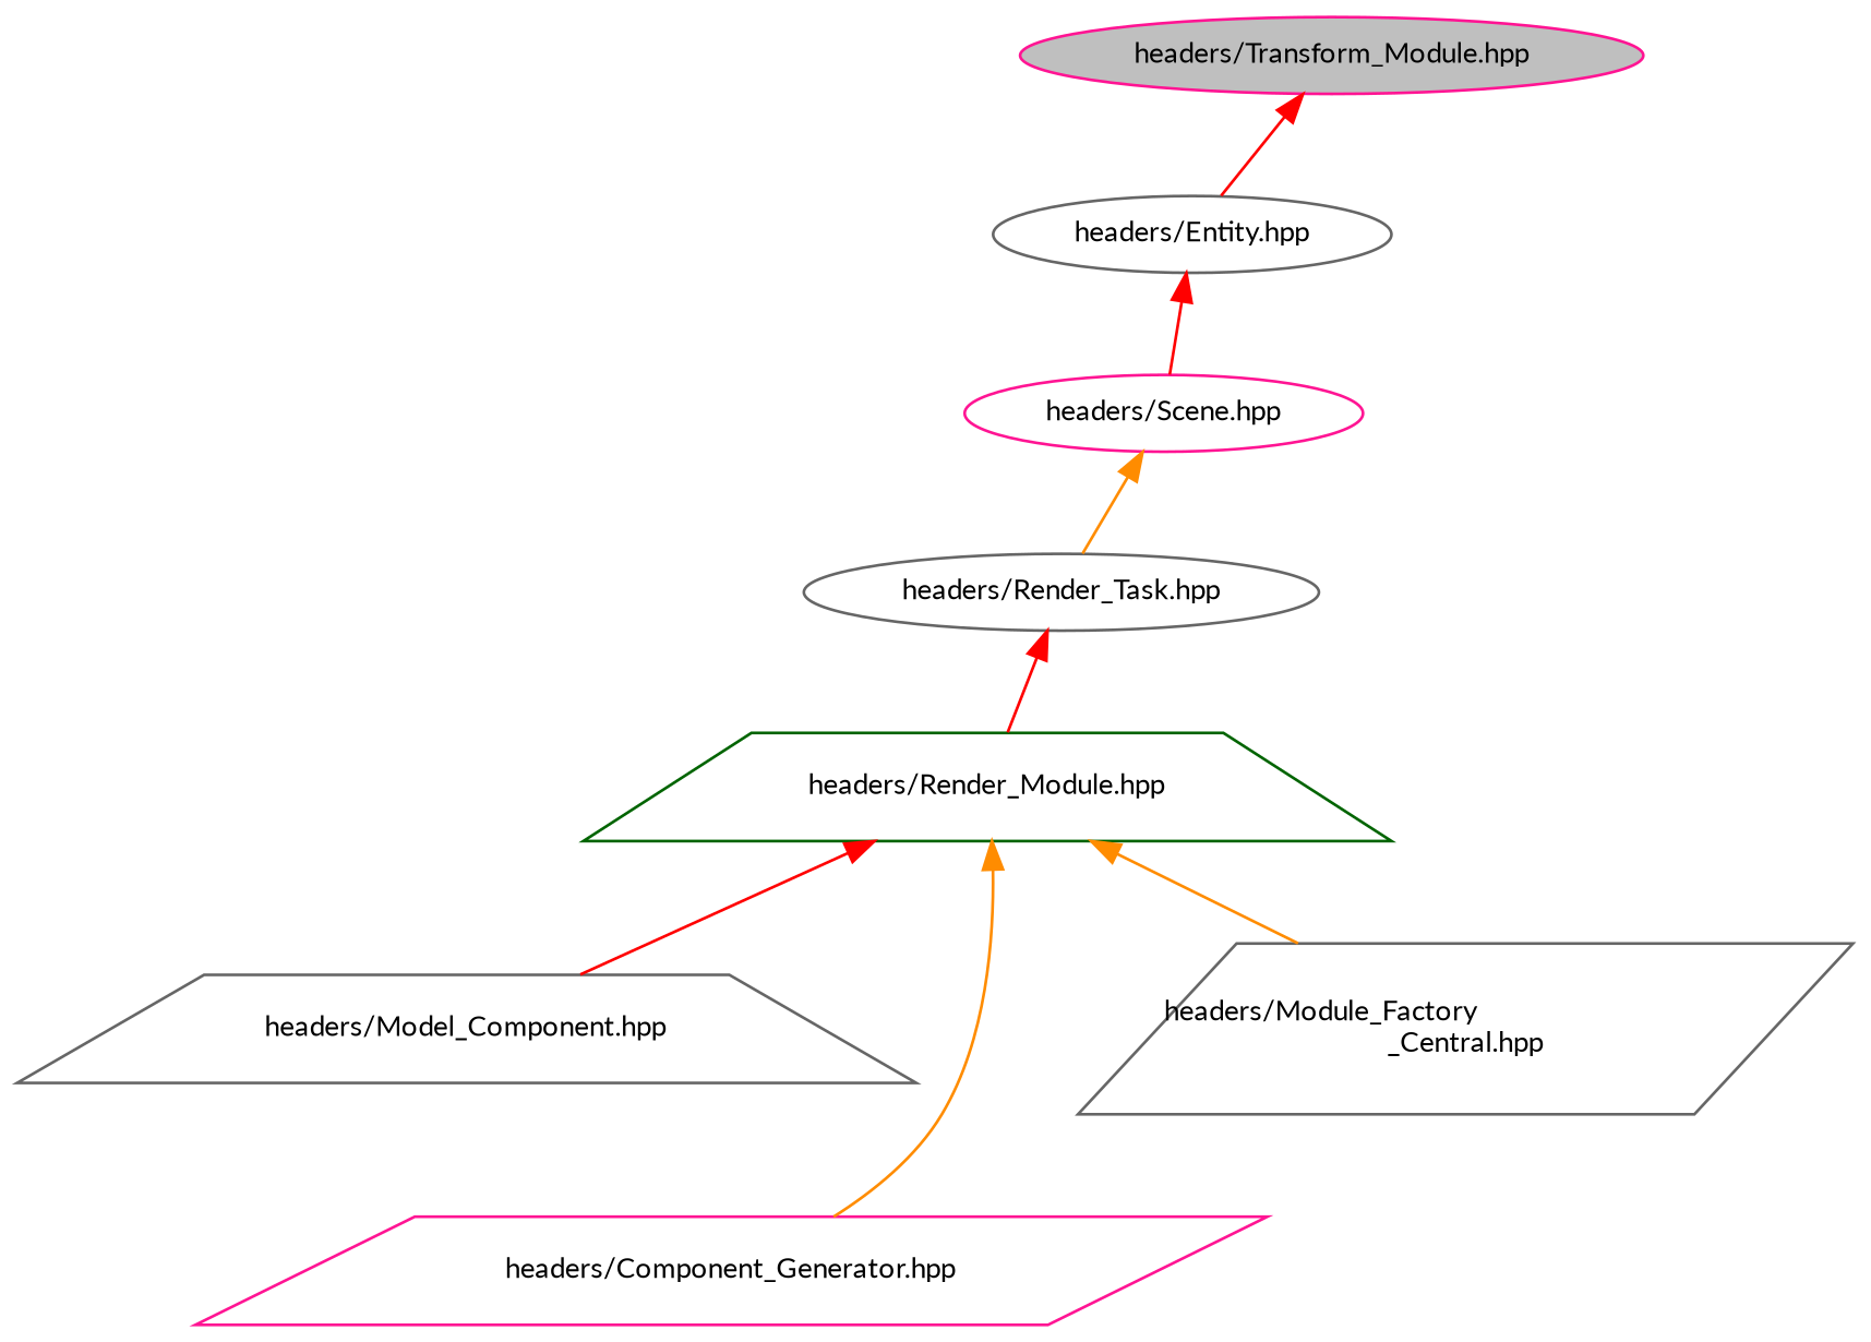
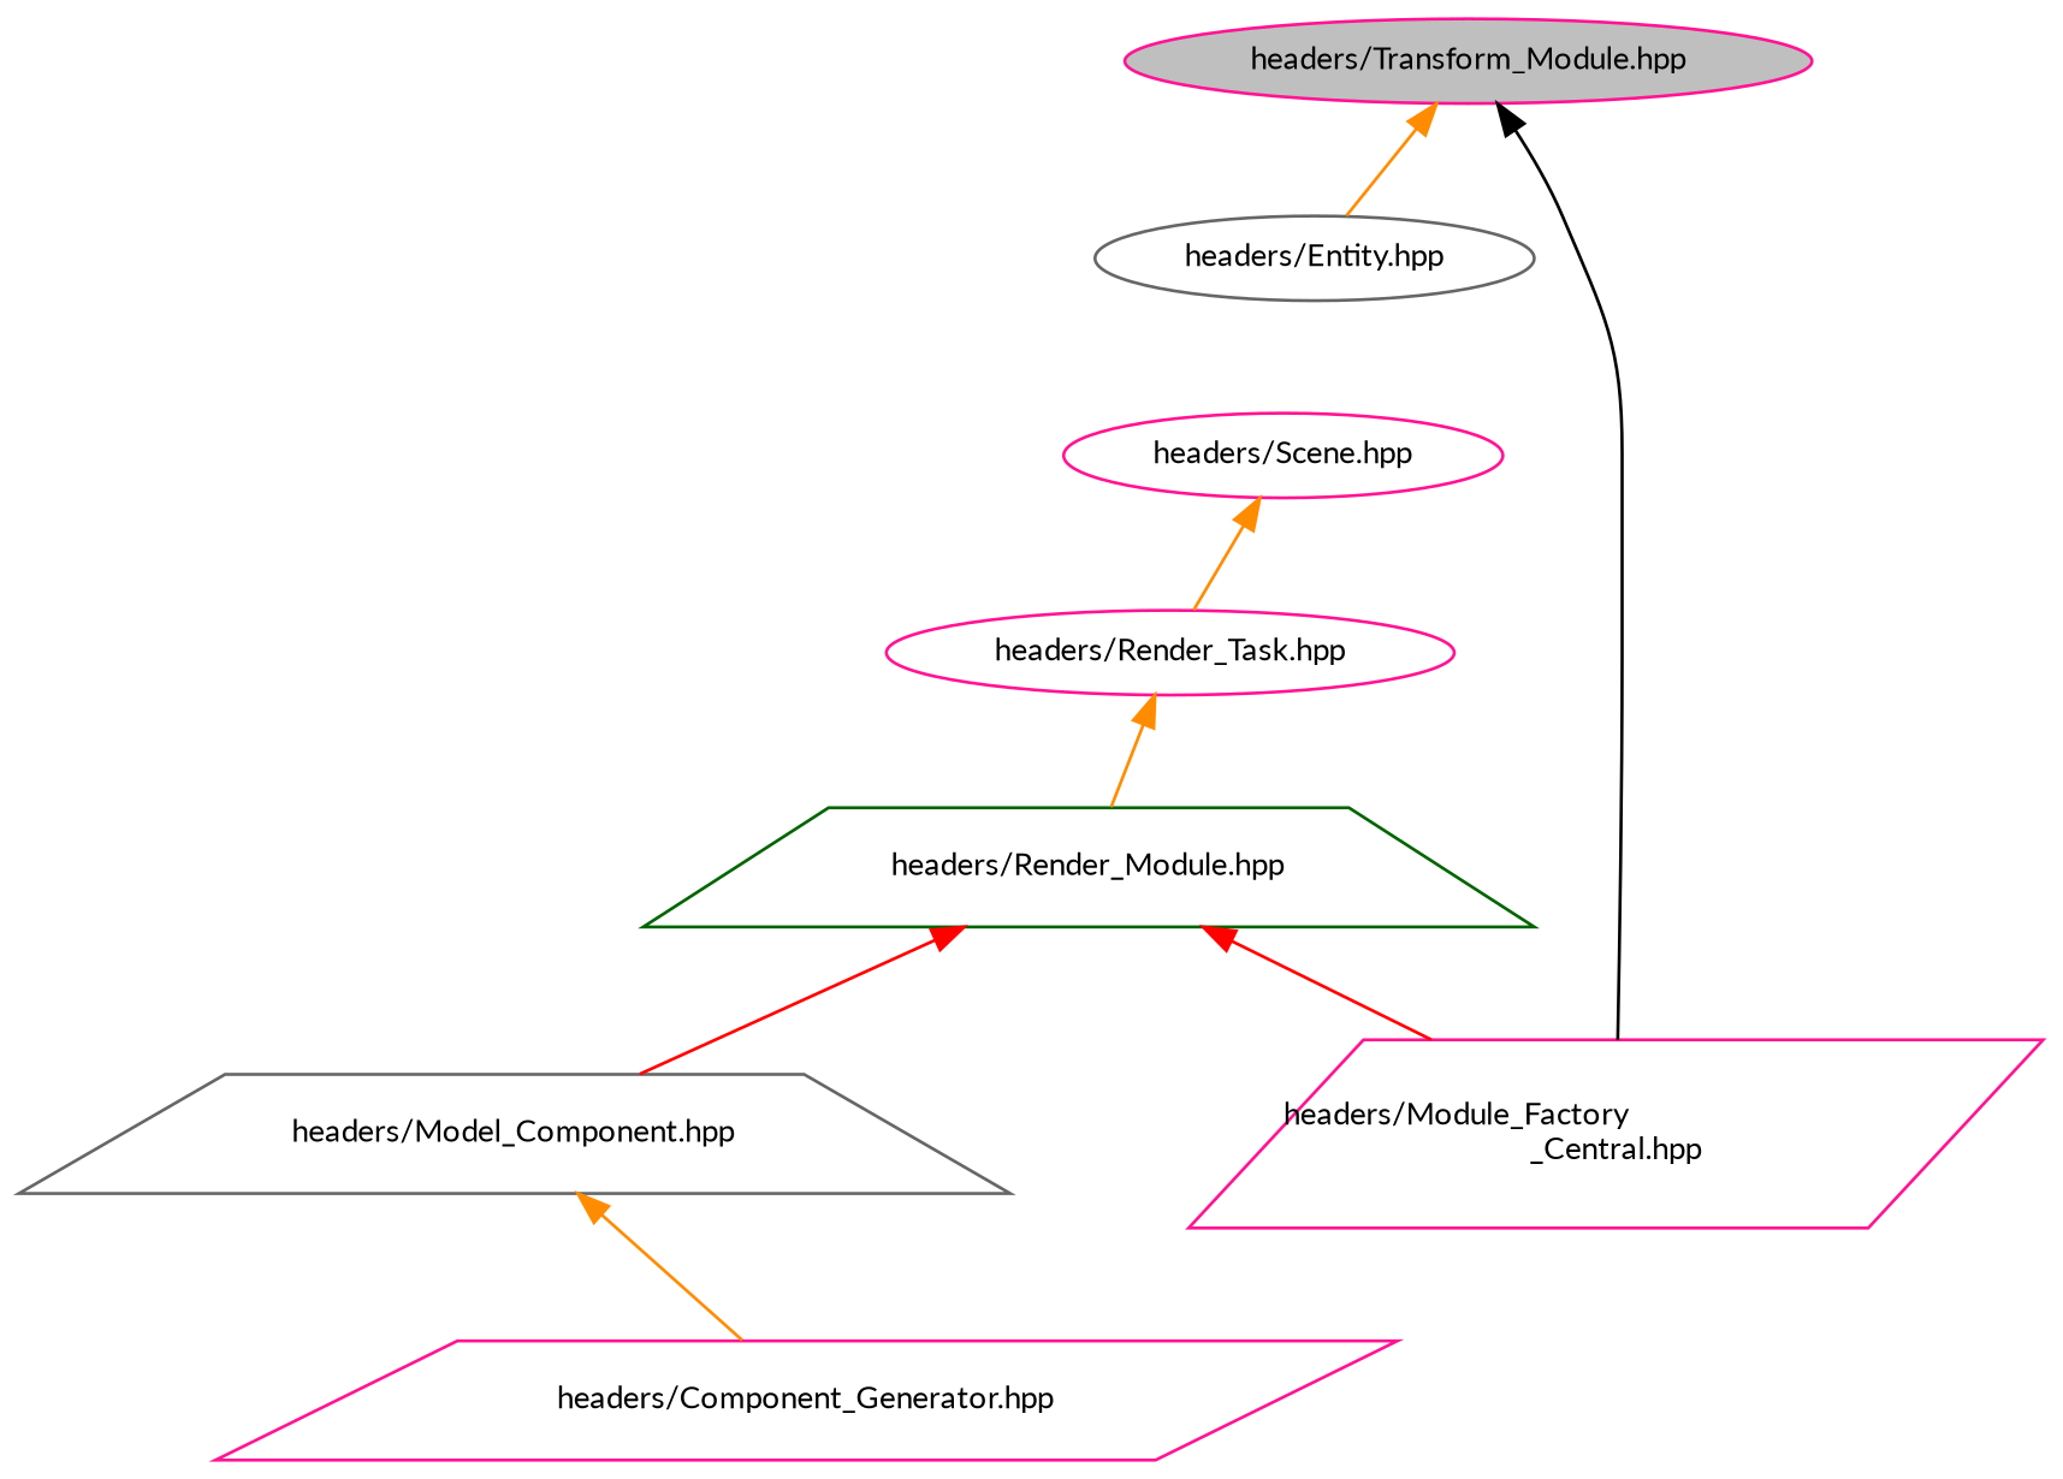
  digraph {
    fontname=Lato
    node [color=deeppink fillcolor=white fontname=Lato fontsize=10 shape=ellipse style=filled]
    edge [color=darkorange dir=back fontname=Lato fontsize=10 labelfontname=Helvetica labelfontsize=10 style=solid]
    n1 [fillcolor=grey75 fontcolor=black height=0.2 label="headers/Transform_Module.hpp" width=0.4]
    n2 [color=gray40 height=0.2 label="headers/Entity.hpp" width=0.4]
-   n3 [color=gray40 height=0.2 label="headers/Module_Factory\l_Central.hpp" shape=parallelogram width=0.4]
+   n3 [height=0.2 label="headers/Module_Factory\l_Central.hpp" shape=parallelogram width=0.4]
    n4 [height=0.2 label="headers/Scene.hpp" width=0.4]
-   n5 [color=gray40 height=0.2 label="headers/Render_Task.hpp" width=0.4]
+   n5 [height=0.2 label="headers/Render_Task.hpp" width=0.4]
    n6 [color=darkgreen height=0.2 label="headers/Render_Module.hpp" shape=trapezium width=0.4]
    n7 [color=gray40 height=0.2 label="headers/Model_Component.hpp" shape=trapezium width=0.4]
    n8 [height=0.2 label="headers/Component_Generator.hpp" shape=parallelogram width=0.4]
-   n1 -> n2 [color=red]
-   n2 -> n4 [color=red]
+   n1 -> n2
+   n1 -> n3 [color=black]
    n4 -> n5
-   n5 -> n6 [color=red]
-   n6 -> n3
+   n5 -> n6
+   n6 -> n3 [color=red]
    n6 -> n7 [color=red]
-   n6 -> n8
+   n7 -> n8
  }
